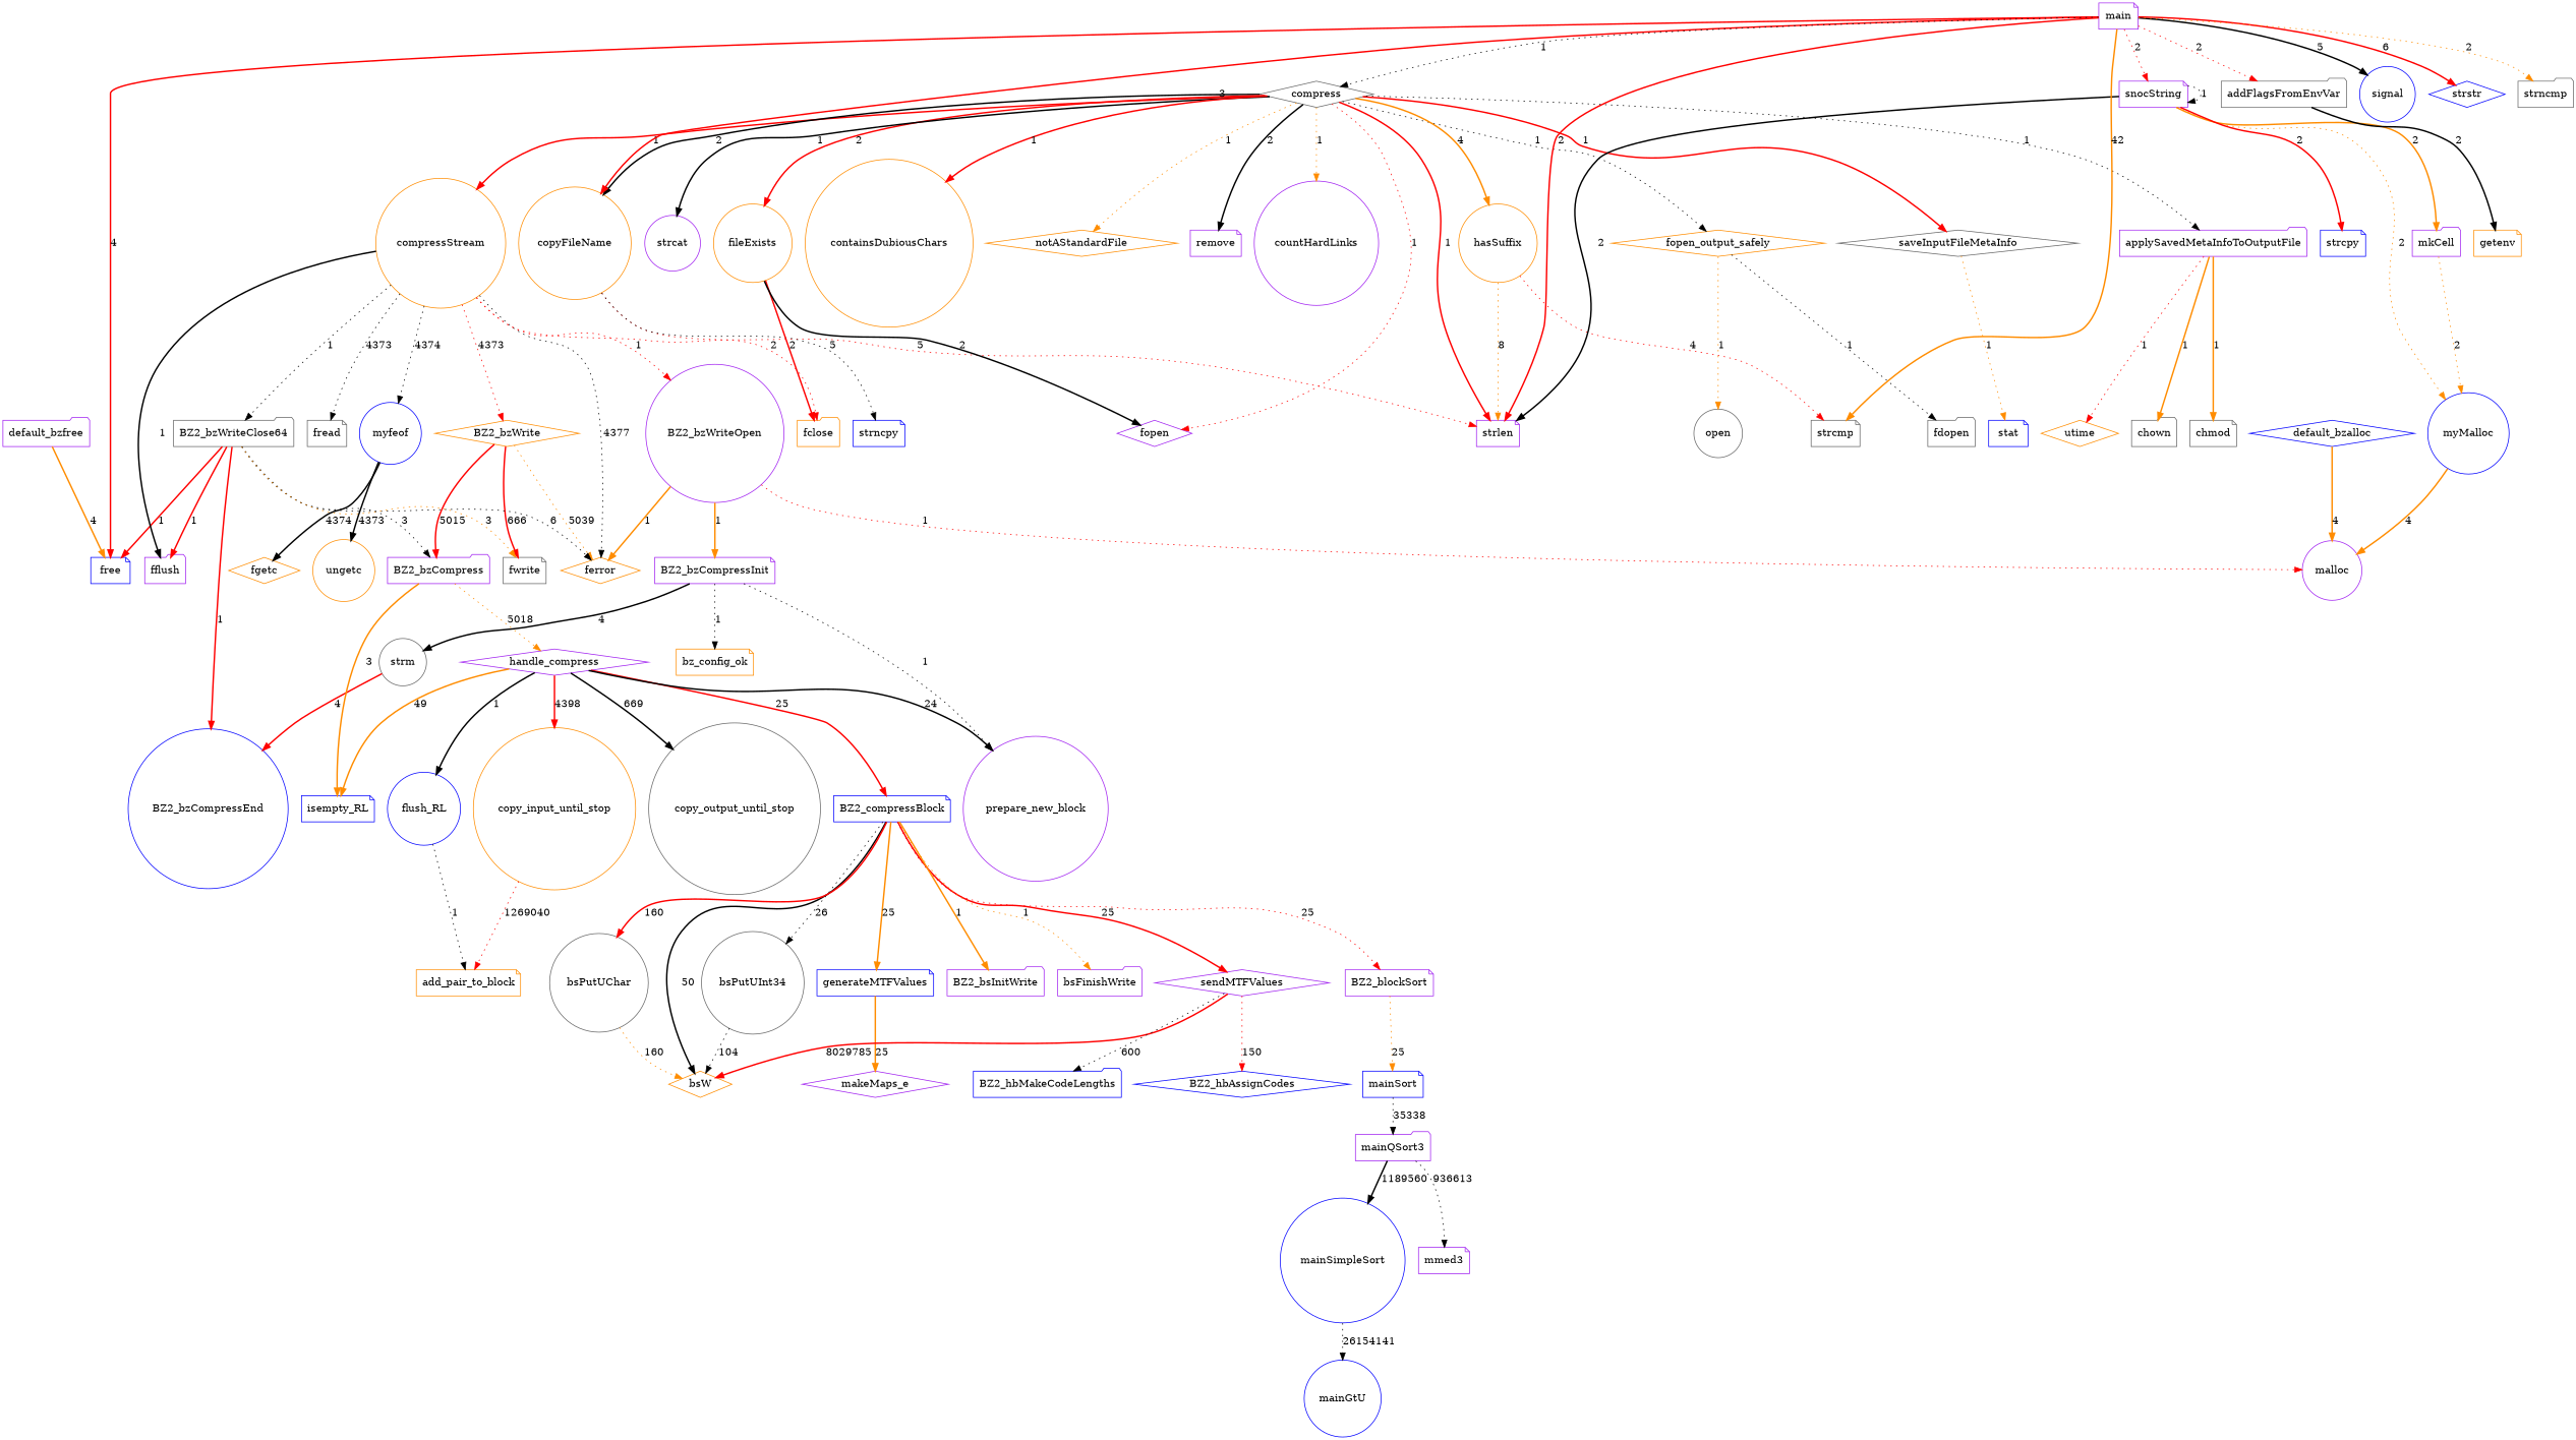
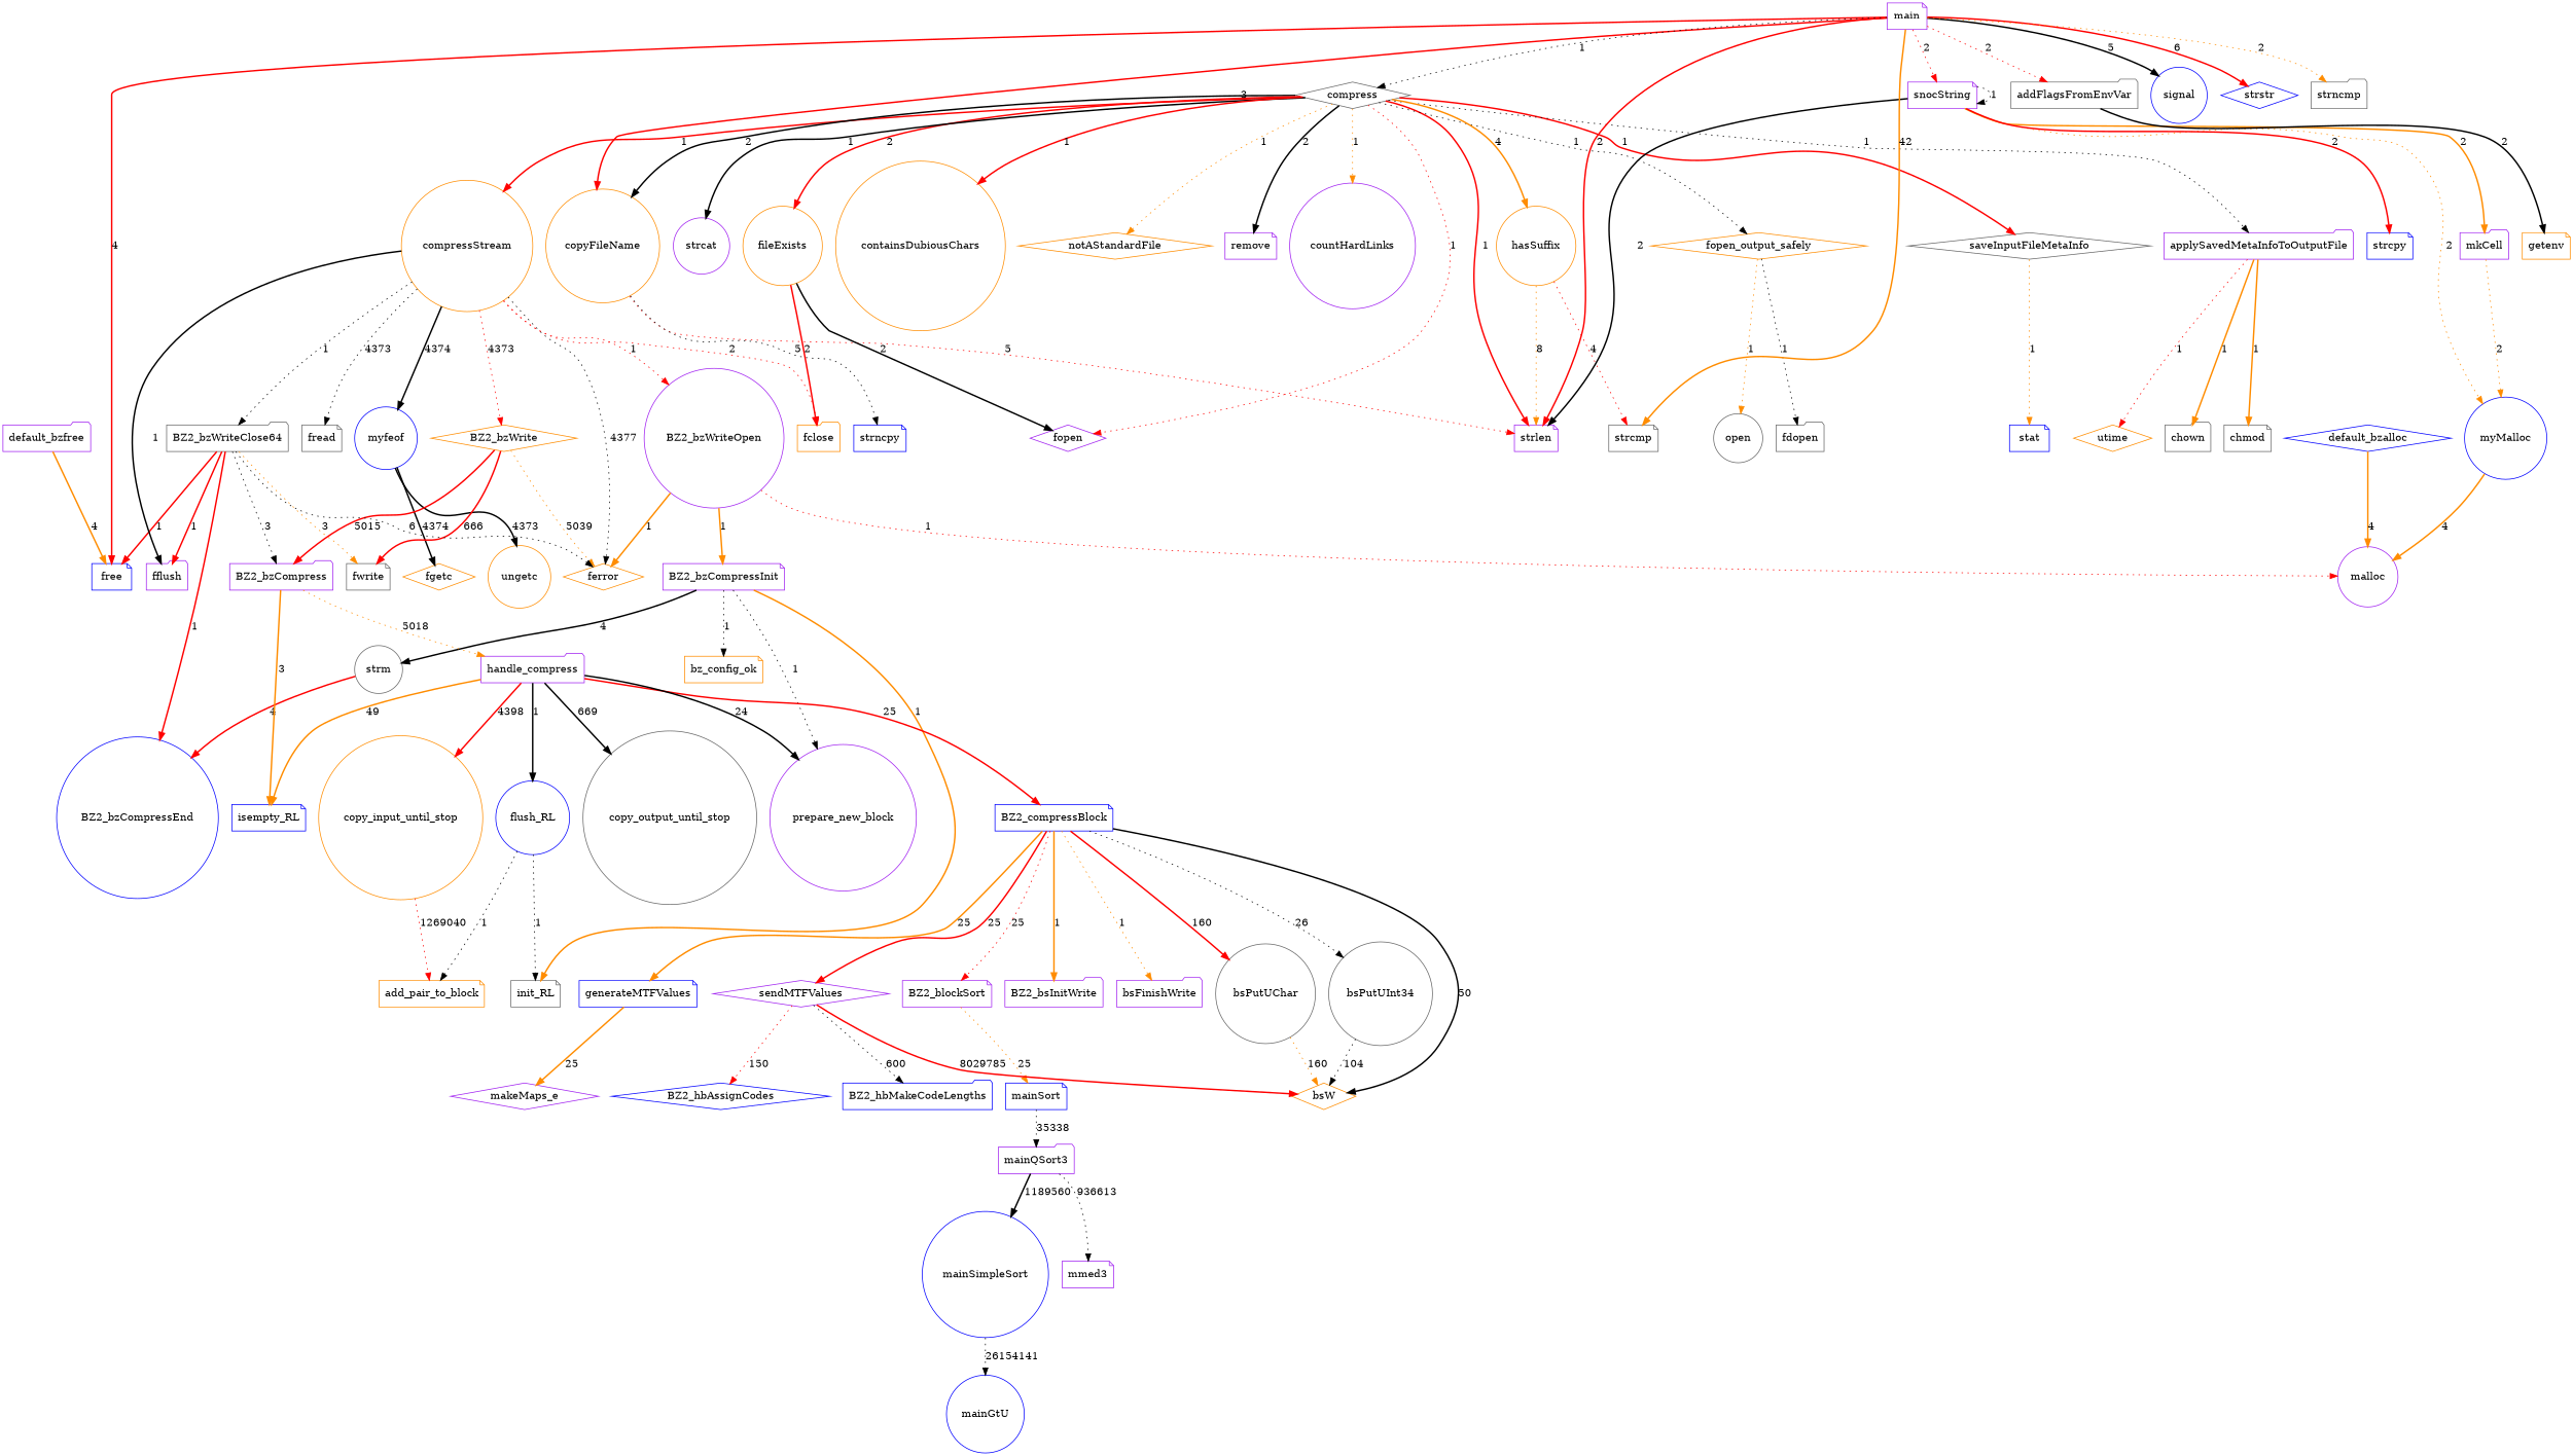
  digraph {
    node [color=purple shape=circle]
    edge [color=black style=bold]
    mainSimpleSort [color=blue]
    mainGtU [color=blue]
    mainQSort3 [shape=folder]
    mmed3 [shape=note]
    mainSort [color=blue shape=note]
    BZ2_blockSort [shape=note]
    n7 [color=gray40 label=bsPutUInt34]
    bsW [color=darkorange shape=diamond]
    bsPutUChar [color=gray40]
    generateMTFValues [color=blue shape=note]
    makeMaps_e [shape=diamond]
    sendMTFValues [shape=diamond]
    BZ2_hbMakeCodeLengths [color=blue shape=folder]
    BZ2_hbAssignCodes [color=blue shape=diamond]
    BZ2_compressBlock [color=blue shape=note]
    BZ2_bsInitWrite [shape=folder]
    bsFinishWrite [shape=folder]
    default_bzalloc [color=blue shape=diamond]
    malloc
    default_bzfree [shape=folder]
    free [color=blue shape=note]
    BZ2_bzCompressInit [shape=note]
    bz_config_ok [color=darkorange shape=note]
    strm [color=gray40]
+   init_RL [color=gray40 shape=note]
    prepare_new_block
    BZ2_bzCompressEnd [color=blue]
    flush_RL [color=blue]
    add_pair_to_block [color=darkorange shape=note]
    copy_input_until_stop [color=darkorange]
-   handle_compress [shape=diamond]
+   handle_compress [shape=folder]
    copy_output_until_stop [color=gray40]
    isempty_RL [color=blue shape=note]
    BZ2_bzCompress [shape=folder]
    myfeof [color=blue]
    fgetc [color=darkorange shape=diamond]
    ungetc [color=darkorange]
    BZ2_bzWriteOpen
    ferror [color=darkorange shape=diamond]
    BZ2_bzWrite [color=darkorange shape=diamond]
    fwrite [color=gray40 shape=note]
    BZ2_bzWriteClose64 [color=gray40 shape=folder]
    fflush [shape=folder]
    compressStream [color=darkorange]
    fread [color=gray40 shape=note]
    fclose [color=darkorange shape=folder]
    copyFileName [color=darkorange]
    strlen [shape=note]
    strncpy [color=blue shape=note]
    fileExists [color=darkorange]
    fopen [shape=diamond]
    fopen_output_safely [color=darkorange shape=diamond]
    open [color=gray40]
    fdopen [color=gray40 shape=folder]
    saveInputFileMetaInfo [color=gray40 shape=diamond]
    stat [color=blue shape=note]
    applySavedMetaInfoToOutputFile [shape=folder]
    chmod [color=gray40 shape=note]
    utime [color=darkorange shape=diamond]
    chown [color=gray40 shape=folder]
    hasSuffix [color=darkorange]
    strcmp [color=gray40 shape=note]
    compress [color=gray40 shape=diamond]
    strcat
    containsDubiousChars [color=darkorange]
    notAStandardFile [color=darkorange shape=diamond]
    remove [shape=note]
    countHardLinks
    myMalloc [color=blue]
    mkCell [shape=folder]
    snocString [shape=note]
    strcpy [color=blue shape=note]
    addFlagsFromEnvVar [color=gray40 shape=folder]
    getenv [color=darkorange shape=note]
    main [shape=note]
    signal [color=blue]
    strstr [color=blue shape=diamond]
    strncmp [color=gray40 shape=folder]
    mainSimpleSort -> mainGtU [label=26154141 style=dotted]
    mainQSort3 -> mainSimpleSort [label=1189560]
    mainQSort3 -> mmed3 [label=936613 style=dotted]
    mainSort -> mainQSort3 [label=35338 style=dotted]
    BZ2_blockSort -> mainSort [color=darkorange label=25 style=dotted]
    n7 -> bsW [label=104 style=dotted]
    bsPutUChar -> bsW [color=darkorange label=160 style=dotted]
    generateMTFValues -> makeMaps_e [color=darkorange label=25]
    sendMTFValues -> bsW [color=red label=8029785]
    sendMTFValues -> BZ2_hbMakeCodeLengths [label=600 style=dotted]
    sendMTFValues -> BZ2_hbAssignCodes [color=red label=150 style=dotted]
    BZ2_compressBlock -> BZ2_blockSort [color=red label=25 style=dotted]
    BZ2_compressBlock -> n7 [label=26 style=dotted]
    BZ2_compressBlock -> bsW [label=50]
    BZ2_compressBlock -> bsPutUChar [color=red label=160]
    BZ2_compressBlock -> generateMTFValues [color=darkorange label=25]
    BZ2_compressBlock -> sendMTFValues [color=red label=25]
    BZ2_compressBlock -> BZ2_bsInitWrite [color=darkorange label=1]
    BZ2_compressBlock -> bsFinishWrite [color=darkorange label=1 style=dotted]
    default_bzalloc -> malloc [color=darkorange label=4]
    default_bzfree -> free [color=darkorange label=4]
    BZ2_bzCompressInit -> bz_config_ok [label=1 style=dotted]
    BZ2_bzCompressInit -> strm [label=4]
+   BZ2_bzCompressInit -> init_RL [color=darkorange label=1]
    BZ2_bzCompressInit -> prepare_new_block [label=1 style=dotted]
    strm -> BZ2_bzCompressEnd [color=red label=4]
+   flush_RL -> init_RL [label=1 style=dotted]
    flush_RL -> add_pair_to_block [label=1 style=dotted]
    copy_input_until_stop -> add_pair_to_block [color=red label=1269040 style=dotted]
    handle_compress -> BZ2_compressBlock [color=red label=25]
    handle_compress -> prepare_new_block [label=24]
    handle_compress -> flush_RL [label=1]
    handle_compress -> copy_input_until_stop [color=red label=4398]
    handle_compress -> copy_output_until_stop [label=669]
    handle_compress -> isempty_RL [color=darkorange label=49]
    BZ2_bzCompress -> handle_compress [color=darkorange label=5018 style=dotted]
    BZ2_bzCompress -> isempty_RL [color=darkorange label=3]
    myfeof -> fgetc [label=4374]
    myfeof -> ungetc [label=4373]
    BZ2_bzWriteOpen -> malloc [color=red label=1 style=dotted]
    BZ2_bzWriteOpen -> BZ2_bzCompressInit [color=darkorange label=1]
    BZ2_bzWriteOpen -> ferror [color=darkorange label=1]
    BZ2_bzWrite -> BZ2_bzCompress [color=red label=5015]
    BZ2_bzWrite -> ferror [color=darkorange label=5039 style=dotted]
    BZ2_bzWrite -> fwrite [color=red label=666]
    BZ2_bzWriteClose64 -> free [color=red label=1]
    BZ2_bzWriteClose64 -> BZ2_bzCompressEnd [color=red label=1]
    BZ2_bzWriteClose64 -> BZ2_bzCompress [label=3 style=dotted]
    BZ2_bzWriteClose64 -> ferror [label=6 style=dotted]
    BZ2_bzWriteClose64 -> fwrite [color=darkorange label=3 style=dotted]
    BZ2_bzWriteClose64 -> fflush [color=red label=1]
-   compressStream -> myfeof [label=4374 style=dotted]
+   compressStream -> myfeof [label=4374]
    compressStream -> BZ2_bzWriteOpen [color=red label=1 style=dotted]
    compressStream -> ferror [label=4377 style=dotted]
    compressStream -> BZ2_bzWrite [color=red label=4373 style=dotted]
    compressStream -> BZ2_bzWriteClose64 [label=1 style=dotted]
    compressStream -> fflush [label=1]
    compressStream -> fread [label=4373 style=dotted]
    compressStream -> fclose [color=red label=2 style=dotted]
    copyFileName -> strlen [color=red label=5 style=dotted]
    copyFileName -> strncpy [label=5 style=dotted]
    fileExists -> fclose [color=red label=2]
    fileExists -> fopen [label=2]
    fopen_output_safely -> open [color=darkorange label=1 style=dotted]
    fopen_output_safely -> fdopen [label=1 style=dotted]
    saveInputFileMetaInfo -> stat [color=darkorange label=1 style=dotted]
    applySavedMetaInfoToOutputFile -> chmod [color=darkorange label=1]
    applySavedMetaInfoToOutputFile -> utime [color=red label=1 style=dotted]
    applySavedMetaInfoToOutputFile -> chown [color=darkorange label=1]
    hasSuffix -> strlen [color=darkorange label=8 style=dotted]
    hasSuffix -> strcmp [color=red label=4 style=dotted]
    compress -> compressStream [color=red label=1]
    compress -> copyFileName [label=2]
    compress -> strlen [color=red label=1]
    compress -> fileExists [color=red label=2]
    compress -> fopen [color=red label=1 style=dotted]
    compress -> fopen_output_safely [label=1 style=dotted]
    compress -> saveInputFileMetaInfo [color=red label=1]
    compress -> applySavedMetaInfoToOutputFile [label=1 style=dotted]
    compress -> hasSuffix [color=darkorange label=4]
    compress -> strcat [label=1]
    compress -> containsDubiousChars [color=red label=1]
    compress -> notAStandardFile [color=darkorange label=1 style=dotted]
    compress -> remove [label=2]
    compress -> countHardLinks [color=darkorange label=1 style=dotted]
    myMalloc -> malloc [color=darkorange label=4]
    mkCell -> myMalloc [color=darkorange label=2 style=dotted]
    snocString -> strlen [label=2]
    snocString -> myMalloc [color=darkorange label=2 style=dotted]
    snocString -> mkCell [color=darkorange label=2]
    snocString -> snocString [label=1 style=dotted]
    snocString -> strcpy [color=red label=2]
    addFlagsFromEnvVar -> getenv [label=2]
    main -> free [color=red label=4]
    main -> copyFileName [color=red label=3]
    main -> strlen [color=red label=2]
    main -> strcmp [color=darkorange label=42]
    main -> compress [label=1 style=dotted]
    main -> snocString [color=red label=2 style=dotted]
    main -> addFlagsFromEnvVar [color=red label=2 style=dotted]
    main -> signal [label=5]
    main -> strstr [color=red label=6]
    main -> strncmp [color=darkorange label=2 style=dotted]
  }
